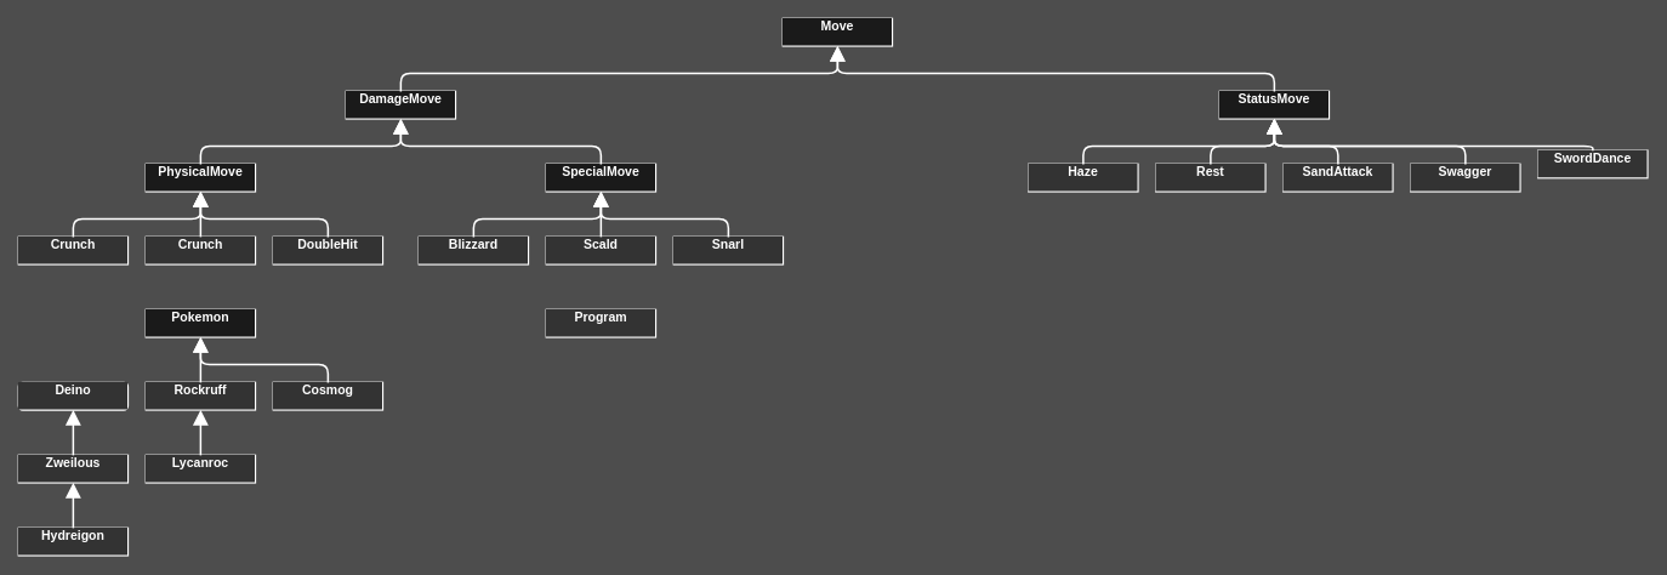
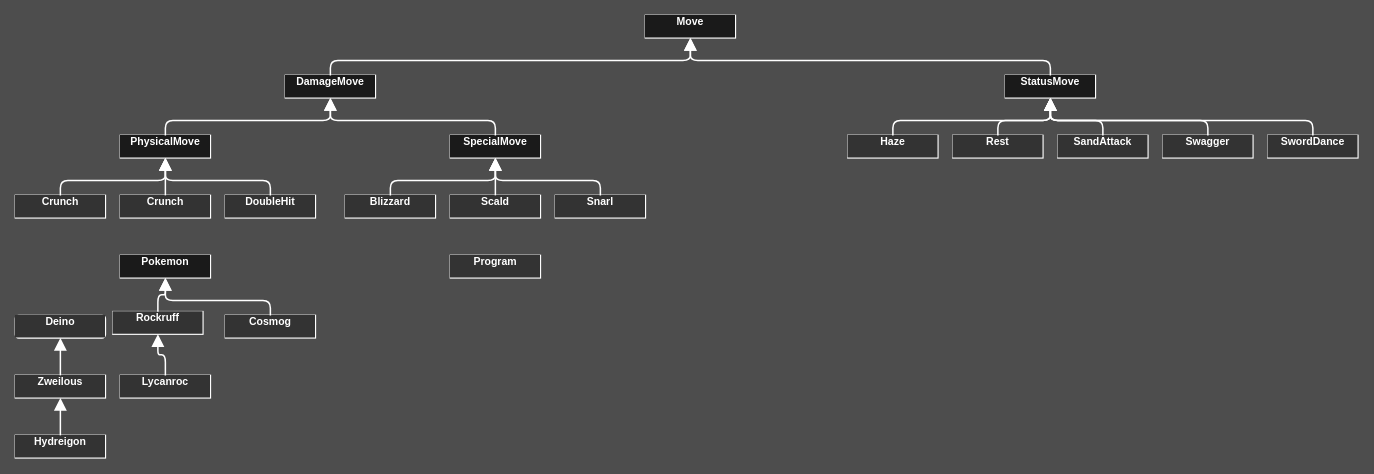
  <mxCell id="0" />
  <mxCell id="1" parent="0" />
- <mxCell id="2" value="SwordDance" style="verticalAlign=middle;align=center;overflow=fill;fontSize=14;fontFamily=Helvetica;html=1;rounded=0;shadow=0;comic=0;labelBackgroundColor=#333333;strokeWidth=2;fontStyle=1;labelPosition=center;verticalLabelPosition=middle;fontColor=#FFFFFF;sketch=0;strokeColor=#FFFFFF;" parent="1" vertex="1"><mxGeometry x="1690" y="165" width="120" height="30" as="geometry" /></mxCell>
+ <mxCell id="2" value="SwordDance" style="verticalAlign=middle;align=center;overflow=fill;fontSize=14;fontFamily=Helvetica;html=1;rounded=0;shadow=0;comic=0;labelBackgroundColor=#333333;strokeWidth=2;fontStyle=1;labelPosition=center;verticalLabelPosition=middle;fontColor=#FFFFFF;sketch=0;strokeColor=#FFFFFF;" parent="1" vertex="1"><mxGeometry x="1690" y="180" width="120" height="30" as="geometry" /></mxCell>
  <mxCell id="3" value="Swagger" style="verticalAlign=middle;align=center;overflow=fill;fontSize=14;fontFamily=Helvetica;html=1;rounded=0;shadow=0;comic=0;labelBackgroundColor=#333333;strokeWidth=2;fontStyle=1;labelPosition=center;verticalLabelPosition=middle;fontColor=#FFFFFF;sketch=0;strokeColor=#FFFFFF;" parent="1" vertex="1"><mxGeometry x="1550" y="180" width="120" height="30" as="geometry" /></mxCell>
  <mxCell id="4" value="DoubleHit" style="verticalAlign=middle;align=center;overflow=fill;fontSize=14;fontFamily=Helvetica;html=1;rounded=0;shadow=0;comic=0;labelBackgroundColor=#333333;strokeWidth=2;fontStyle=1;labelPosition=center;verticalLabelPosition=middle;fontColor=#FFFFFF;sketch=0;strokeColor=#FFFFFF;" parent="1" vertex="1"><mxGeometry x="300" y="260" width="120" height="30" as="geometry" /></mxCell>
  <mxCell id="5" value="&lt;div&gt;Blizzard&lt;/div&gt;&lt;div&gt;&lt;br&gt;&lt;/div&gt;" style="verticalAlign=middle;align=center;overflow=fill;fontSize=14;fontFamily=Helvetica;html=1;rounded=0;shadow=0;comic=0;labelBackgroundColor=#333333;strokeWidth=2;fontStyle=1;labelPosition=center;verticalLabelPosition=middle;fontColor=#FFFFFF;sketch=0;strokeColor=#FFFFFF;" parent="1" vertex="1"><mxGeometry x="460" y="260" width="120" height="30" as="geometry" /></mxCell>
  <mxCell id="6" value="&lt;div&gt;DamageMove&lt;/div&gt;&lt;div&gt;&lt;br&gt;&lt;/div&gt;" style="verticalAlign=middle;align=center;overflow=fill;fontSize=14;fontFamily=Helvetica;html=1;rounded=0;shadow=0;comic=0;labelBackgroundColor=#1A1A1A;strokeWidth=2;fontStyle=1;labelPosition=center;verticalLabelPosition=middle;fontColor=#FFFFFF;sketch=0;strokeColor=#FFFFFF;" parent="1" vertex="1"><mxGeometry width="120" height="30" as="geometry" x="380" y="100" /></mxCell>
  <mxCell id="7" value="&lt;div&gt;SandAttack&lt;/div&gt;&lt;div&gt;&lt;br&gt;&lt;/div&gt;" style="verticalAlign=middle;align=center;overflow=fill;fontSize=14;fontFamily=Helvetica;html=1;rounded=0;shadow=0;comic=0;labelBackgroundColor=#333333;strokeWidth=2;fontStyle=1;labelPosition=center;verticalLabelPosition=middle;fontColor=#FFFFFF;sketch=0;strokeColor=#FFFFFF;" parent="1" vertex="1"><mxGeometry x="1410" y="180" width="120" height="30" as="geometry" /></mxCell>
  <mxCell id="8" value="Snarl" style="verticalAlign=middle;align=center;overflow=fill;fontSize=14;fontFamily=Helvetica;html=1;rounded=0;shadow=0;comic=0;labelBackgroundColor=#333333;strokeWidth=2;fontStyle=1;labelPosition=center;verticalLabelPosition=middle;fontColor=#FFFFFF;sketch=0;strokeColor=#FFFFFF;" parent="1" vertex="1"><mxGeometry x="740" y="260" width="120" height="30" as="geometry" /></mxCell>
  <mxCell id="9" value="Cosmog" style="verticalAlign=middle;align=center;overflow=fill;fontSize=14;fontFamily=Helvetica;html=1;rounded=0;shadow=0;comic=0;labelBackgroundColor=#333333;strokeWidth=2;fontStyle=1;labelPosition=center;verticalLabelPosition=middle;fontColor=#FFFFFF;sketch=0;strokeColor=#FFFFFF;" parent="1" vertex="1"><mxGeometry x="300" y="420" width="120" height="30" as="geometry" /></mxCell>
  <mxCell id="10" value="Lycanroc" style="verticalAlign=middle;align=center;overflow=fill;fontSize=14;fontFamily=Helvetica;html=1;rounded=0;shadow=0;comic=0;labelBackgroundColor=#333333;strokeWidth=2;fontStyle=1;labelPosition=center;verticalLabelPosition=middle;fontColor=#FFFFFF;sketch=0;strokeColor=#FFFFFF;" parent="1" vertex="1"><mxGeometry x="160" y="500" width="120" height="30" as="geometry" /></mxCell>
  <mxCell id="11" value="Hydreigon" style="verticalAlign=middle;align=center;overflow=fill;fontSize=14;fontFamily=Helvetica;html=1;rounded=0;shadow=0;comic=0;labelBackgroundColor=#333333;strokeWidth=2;fontStyle=1;labelPosition=center;verticalLabelPosition=middle;fontColor=#FFFFFF;sketch=0;strokeColor=#FFFFFF;" parent="1" vertex="1"><mxGeometry x="20" y="580" width="120" height="30" as="geometry" /></mxCell>
  <mxCell id="12" value="&lt;div style=&quot;font-size: 14px;&quot;&gt;Move&lt;/div&gt;" style="verticalAlign=middle;align=center;overflow=fill;fontSize=14;fontFamily=Helvetica;html=1;rounded=0;shadow=0;comic=0;labelBackgroundColor=#1A1A1A;strokeWidth=2;fontStyle=1;labelPosition=center;verticalLabelPosition=middle;fontColor=#FFFFFF;sketch=0;strokeColor=#FFFFFF;horizontal=1;" parent="1" vertex="1"><mxGeometry x="860" y="20" width="120" height="30" as="geometry" /></mxCell>
  <mxCell id="13" value="Scald" style="verticalAlign=middle;align=center;overflow=fill;fontSize=14;fontFamily=Helvetica;html=1;rounded=0;shadow=0;comic=0;labelBackgroundColor=#333333;strokeWidth=2;fontStyle=1;labelPosition=center;verticalLabelPosition=middle;fontColor=#FFFFFF;sketch=0;strokeColor=#FFFFFF;" parent="1" vertex="1"><mxGeometry x="600" y="260" width="120" height="30" as="geometry" /></mxCell>
  <mxCell id="14" value="&lt;div&gt;PhysicalMove&lt;/div&gt;&lt;div&gt;&lt;br&gt;&lt;/div&gt;&lt;div&gt;&lt;br&gt;&lt;/div&gt;" style="verticalAlign=middle;align=center;overflow=fill;fontSize=14;fontFamily=Helvetica;html=1;rounded=0;shadow=0;comic=0;labelBackgroundColor=#1A1A1A;strokeWidth=2;fontStyle=1;labelPosition=center;verticalLabelPosition=middle;fontColor=#FFFFFF;sketch=0;strokeColor=#FFFFFF;" parent="1" vertex="1"><mxGeometry x="160" y="180" width="120" height="30" as="geometry" /></mxCell>
  <mxCell id="15" value="Zweilous" style="verticalAlign=middle;align=center;overflow=fill;fontSize=14;fontFamily=Helvetica;html=1;rounded=0;shadow=0;comic=0;labelBackgroundColor=#333333;strokeWidth=2;fontStyle=1;labelPosition=center;verticalLabelPosition=middle;fontColor=#FFFFFF;sketch=0;strokeColor=#FFFFFF;" parent="1" vertex="1"><mxGeometry x="20" y="500" width="120" height="30" as="geometry" /></mxCell>
  <mxCell id="16" value="&lt;div&gt;Crunch&lt;/div&gt;" style="verticalAlign=middle;align=center;overflow=fill;fontSize=14;fontFamily=Helvetica;html=1;rounded=0;shadow=0;comic=0;labelBackgroundColor=#333333;strokeWidth=2;fontStyle=1;labelPosition=center;verticalLabelPosition=middle;fontColor=#FFFFFF;sketch=0;strokeColor=#FFFFFF;" parent="1" vertex="1"><mxGeometry x="160" y="260" width="120" height="30" as="geometry" /></mxCell>
  <mxCell id="17" value="&lt;div&gt;Pokemon&lt;/div&gt;" style="verticalAlign=middle;align=center;overflow=fill;fontSize=14;fontFamily=Helvetica;html=1;rounded=0;shadow=0;comic=0;labelBackgroundColor=#1A1A1A;strokeWidth=2;fontStyle=1;labelPosition=center;verticalLabelPosition=middle;fontColor=#FFFFFF;sketch=0;strokeColor=#FFFFFF;" parent="1" vertex="1"><mxGeometry x="160" y="340" width="120" height="30" as="geometry" /></mxCell>
  <mxCell id="18" value="&lt;div&gt;Program&lt;/div&gt;" style="verticalAlign=middle;align=center;overflow=fill;fontSize=14;fontFamily=Helvetica;html=1;rounded=0;shadow=0;comic=0;labelBackgroundColor=#333333;strokeWidth=2;fontStyle=1;labelPosition=center;verticalLabelPosition=middle;fontColor=#FFFFFF;sketch=0;strokeColor=#FFFFFF;" parent="1" vertex="1"><mxGeometry x="600" y="340" width="120" height="30" as="geometry" /></mxCell>
- <mxCell id="19" value="Rockruff" style="verticalAlign=middle;align=center;overflow=fill;fontSize=14;fontFamily=Helvetica;html=1;rounded=0;shadow=0;comic=0;labelBackgroundColor=#333333;strokeWidth=2;fontStyle=1;labelPosition=center;verticalLabelPosition=middle;fontColor=#FFFFFF;sketch=0;strokeColor=#FFFFFF;" parent="1" vertex="1"><mxGeometry x="160" y="420" width="120" height="30" as="geometry" /></mxCell>
+ <mxCell id="19" value="Rockruff" style="verticalAlign=middle;align=center;overflow=fill;fontSize=14;fontFamily=Helvetica;html=1;rounded=0;shadow=0;comic=0;labelBackgroundColor=#333333;strokeWidth=2;fontStyle=1;labelPosition=center;verticalLabelPosition=middle;fontColor=#FFFFFF;sketch=0;strokeColor=#FFFFFF;" parent="1" vertex="1"><mxGeometry x="150" y="415" width="120" height="30" as="geometry" /></mxCell>
  <mxCell id="20" value="&lt;div&gt;SpecialMove&lt;/div&gt;&lt;div&gt;&lt;br&gt;&lt;/div&gt;" style="verticalAlign=middle;align=center;overflow=fill;fontSize=14;fontFamily=Helvetica;html=1;rounded=0;shadow=0;comic=0;labelBackgroundColor=#1A1A1A;strokeWidth=2;fontStyle=1;labelPosition=center;verticalLabelPosition=middle;fontColor=#FFFFFF;sketch=0;strokeColor=#FFFFFF;" parent="1" vertex="1"><mxGeometry x="600" y="180" width="120" height="30" as="geometry" /></mxCell>
  <mxCell id="21" value="StatusMove" style="verticalAlign=middle;align=center;overflow=fill;fontSize=14;fontFamily=Helvetica;html=1;rounded=0;shadow=0;comic=0;labelBackgroundColor=#1A1A1A;strokeWidth=2;fontStyle=1;labelPosition=center;verticalLabelPosition=middle;fontColor=#FFFFFF;sketch=0;strokeColor=#FFFFFF;" parent="1" vertex="1"><mxGeometry x="1340" width="120" height="30" as="geometry" y="100" /></mxCell>
  <mxCell id="22" value="Deino" style="verticalAlign=middle;align=center;overflow=fill;fontSize=14;fontFamily=Helvetica;html=1;shadow=0;comic=0;labelBackgroundColor=#333333;strokeWidth=2;fontStyle=1;labelPosition=center;verticalLabelPosition=middle;fontColor=#FFFFFF;sketch=0;strokeColor=#FFFFFF;rounded=1;" parent="1" vertex="1"><mxGeometry x="20" y="420" width="120" height="30" as="geometry" /></mxCell>
  <mxCell id="23" value="Haze" style="verticalAlign=middle;align=center;overflow=fill;fontSize=14;fontFamily=Helvetica;html=1;rounded=0;shadow=0;comic=0;labelBackgroundColor=#333333;strokeWidth=2;fontStyle=1;labelPosition=center;verticalLabelPosition=middle;fontColor=#FFFFFF;sketch=0;strokeColor=#FFFFFF;" parent="1" vertex="1"><mxGeometry x="1130" y="180" width="120" height="30" as="geometry" /></mxCell>
  <mxCell id="24" value="Rest" style="verticalAlign=middle;align=center;overflow=fill;fontSize=14;fontFamily=Helvetica;html=1;rounded=0;shadow=0;comic=0;labelBackgroundColor=#333333;strokeWidth=2;fontStyle=1;labelPosition=center;verticalLabelPosition=middle;fontColor=#FFFFFF;sketch=0;strokeColor=#FFFFFF;" parent="1" vertex="1"><mxGeometry x="1270" y="180" width="120" height="30" as="geometry" /></mxCell>
  <mxCell id="25" value="" style="html=1;rounded=1;edgeStyle=orthogonalEdgeStyle;dashed=0;startArrow=none;endArrow=block;endSize=12;strokeColor=#FFFFFF;exitX=0.500;exitY=0.002;exitDx=0;exitDy=0;entryX=0.500;entryY=1.002;entryDx=0;entryDy=0;fontStyle=1;align=center;verticalAlign=middle;labelPosition=center;verticalLabelPosition=middle;labelBackgroundColor=#333333;fontColor=#FFFFFF;sketch=0;strokeWidth=2;" parent="1" source="2" target="21" edge="1"><mxGeometry width="50" height="50" relative="1" as="geometry"><Array as="points"><mxPoint x="1750" y="160" /><mxPoint x="1400" y="160" /></Array></mxGeometry></mxCell>
  <mxCell id="26" value="" style="html=1;rounded=1;edgeStyle=orthogonalEdgeStyle;dashed=0;startArrow=none;endArrow=block;endSize=12;strokeColor=#FFFFFF;exitX=0.500;exitY=0.002;exitDx=0;exitDy=0;entryX=0.500;entryY=1.002;entryDx=0;entryDy=0;fontStyle=1;align=center;verticalAlign=middle;labelPosition=center;verticalLabelPosition=middle;labelBackgroundColor=#333333;fontColor=#FFFFFF;sketch=0;strokeWidth=2;" parent="1" source="3" target="21" edge="1"><mxGeometry width="50" height="50" relative="1" as="geometry"><Array as="points"><mxPoint x="1610" y="160" /><mxPoint x="1400" y="160" /></Array></mxGeometry></mxCell>
  <mxCell id="27" value="" style="html=1;rounded=1;edgeStyle=orthogonalEdgeStyle;dashed=0;startArrow=none;endArrow=block;endSize=12;strokeColor=#FFFFFF;exitX=0.500;exitY=0.002;exitDx=0;exitDy=0;entryX=0.500;entryY=1.002;entryDx=0;entryDy=0;fontStyle=1;align=center;verticalAlign=middle;labelPosition=center;verticalLabelPosition=middle;labelBackgroundColor=#333333;fontColor=#FFFFFF;sketch=0;strokeWidth=2;" parent="1" source="4" target="14" edge="1"><mxGeometry width="50" height="50" relative="1" as="geometry"><Array as="points"><mxPoint x="360" y="240" /><mxPoint x="220" y="240" /></Array></mxGeometry></mxCell>
  <mxCell id="28" value="" style="html=1;rounded=1;edgeStyle=orthogonalEdgeStyle;dashed=0;startArrow=none;endArrow=block;endSize=12;strokeColor=#FFFFFF;exitX=0.500;exitY=0.002;exitDx=0;exitDy=0;entryX=0.500;entryY=1.002;entryDx=0;entryDy=0;fontStyle=1;align=center;verticalAlign=middle;labelPosition=center;verticalLabelPosition=middle;labelBackgroundColor=#333333;fontColor=#FFFFFF;sketch=0;strokeWidth=2;" parent="1" source="5" target="20" edge="1"><mxGeometry width="50" height="50" relative="1" as="geometry"><Array as="points"><mxPoint x="520" y="240" /><mxPoint x="660" y="240" /></Array></mxGeometry></mxCell>
  <mxCell id="29" value="" style="html=1;rounded=1;edgeStyle=orthogonalEdgeStyle;dashed=0;startArrow=none;endArrow=block;endSize=12;strokeColor=#FFFFFF;exitX=0.500;exitY=0.002;exitDx=0;exitDy=0;entryX=0.500;entryY=1.002;entryDx=0;entryDy=0;fontStyle=1;align=center;verticalAlign=middle;labelPosition=center;verticalLabelPosition=middle;labelBackgroundColor=#333333;fontColor=#FFFFFF;sketch=0;strokeWidth=2;" parent="1" source="6" target="12" edge="1"><mxGeometry width="50" height="50" relative="1" as="geometry"><Array as="points"><mxPoint x="440" y="80" /><mxPoint x="920" y="80" /></Array></mxGeometry></mxCell>
  <mxCell id="30" value="" style="html=1;rounded=1;edgeStyle=orthogonalEdgeStyle;dashed=0;startArrow=none;endArrow=block;endSize=12;strokeColor=#FFFFFF;exitX=0.500;exitY=0.002;exitDx=0;exitDy=0;entryX=0.500;entryY=1.002;entryDx=0;entryDy=0;fontStyle=1;align=center;verticalAlign=middle;labelPosition=center;verticalLabelPosition=middle;labelBackgroundColor=#333333;fontColor=#FFFFFF;sketch=0;strokeWidth=2;" parent="1" source="7" target="21" edge="1"><mxGeometry width="50" height="50" relative="1" as="geometry"><Array as="points"><mxPoint x="1470" y="160" /><mxPoint x="1400" y="160" /></Array></mxGeometry></mxCell>
  <mxCell id="31" value="" style="html=1;rounded=1;edgeStyle=orthogonalEdgeStyle;dashed=0;startArrow=none;endArrow=block;endSize=12;strokeColor=#FFFFFF;exitX=0.500;exitY=0.002;exitDx=0;exitDy=0;entryX=0.500;entryY=1.002;entryDx=0;entryDy=0;fontStyle=1;align=center;verticalAlign=middle;labelPosition=center;verticalLabelPosition=middle;labelBackgroundColor=#333333;fontColor=#FFFFFF;sketch=0;strokeWidth=2;" parent="1" source="8" target="20" edge="1"><mxGeometry width="50" height="50" relative="1" as="geometry"><Array as="points"><mxPoint x="800" y="240" /><mxPoint x="660" y="240" /></Array></mxGeometry></mxCell>
  <mxCell id="32" value="" style="html=1;rounded=1;edgeStyle=orthogonalEdgeStyle;dashed=0;startArrow=none;endArrow=block;endSize=12;strokeColor=#FFFFFF;exitX=0.500;exitY=0.002;exitDx=0;exitDy=0;entryX=0.500;entryY=1.002;entryDx=0;entryDy=0;fontStyle=1;align=center;verticalAlign=middle;labelPosition=center;verticalLabelPosition=middle;labelBackgroundColor=#333333;fontColor=#FFFFFF;sketch=0;strokeWidth=2;" parent="1" source="9" target="17" edge="1"><mxGeometry width="50" height="50" relative="1" as="geometry"><Array as="points"><mxPoint x="360" y="400" /><mxPoint x="220" y="400" /></Array></mxGeometry></mxCell>
  <mxCell id="33" value="" style="html=1;rounded=1;edgeStyle=orthogonalEdgeStyle;dashed=0;startArrow=none;endArrow=block;endSize=12;strokeColor=#FFFFFF;exitX=0.500;exitY=0.002;exitDx=0;exitDy=0;entryX=0.500;entryY=1.002;entryDx=0;entryDy=0;fontStyle=1;align=center;verticalAlign=middle;labelPosition=center;verticalLabelPosition=middle;labelBackgroundColor=#333333;fontColor=#FFFFFF;sketch=0;strokeWidth=2;" parent="1" source="10" target="19" edge="1"><mxGeometry width="50" height="50" relative="1" as="geometry"><Array as="points" /></mxGeometry></mxCell>
  <mxCell id="34" value="" style="html=1;rounded=1;edgeStyle=orthogonalEdgeStyle;dashed=0;startArrow=none;endArrow=block;endSize=12;strokeColor=#FFFFFF;exitX=0.500;exitY=0.002;exitDx=0;exitDy=0;entryX=0.500;entryY=1.002;entryDx=0;entryDy=0;fontStyle=1;align=center;verticalAlign=middle;labelPosition=center;verticalLabelPosition=middle;labelBackgroundColor=#333333;fontColor=#FFFFFF;sketch=0;strokeWidth=2;" parent="1" source="11" target="15" edge="1"><mxGeometry width="50" height="50" relative="1" as="geometry"><Array as="points" /></mxGeometry></mxCell>
  <mxCell id="35" value="" style="html=1;rounded=1;edgeStyle=orthogonalEdgeStyle;dashed=0;startArrow=none;endArrow=block;endSize=12;strokeColor=#FFFFFF;exitX=0.500;exitY=0.002;exitDx=0;exitDy=0;entryX=0.500;entryY=1.002;entryDx=0;entryDy=0;fontStyle=1;align=center;verticalAlign=middle;labelPosition=center;verticalLabelPosition=middle;labelBackgroundColor=#333333;fontColor=#FFFFFF;sketch=0;strokeWidth=2;" parent="1" source="13" target="20" edge="1"><mxGeometry width="50" height="50" relative="1" as="geometry"><Array as="points"><mxPoint x="660" y="240" /><mxPoint x="660" y="240" /></Array></mxGeometry></mxCell>
  <mxCell id="36" value="" style="html=1;rounded=1;edgeStyle=orthogonalEdgeStyle;dashed=0;startArrow=none;endArrow=block;endSize=12;strokeColor=#FFFFFF;exitX=0.500;exitY=0.002;exitDx=0;exitDy=0;entryX=0.500;entryY=1.002;entryDx=0;entryDy=0;fontStyle=1;align=center;verticalAlign=middle;labelPosition=center;verticalLabelPosition=middle;labelBackgroundColor=#333333;fontColor=#FFFFFF;sketch=0;strokeWidth=2;" parent="1" source="14" target="6" edge="1"><mxGeometry width="50" height="50" relative="1" as="geometry"><Array as="points"><mxPoint x="220" y="160" /><mxPoint x="440" y="160" /></Array></mxGeometry></mxCell>
  <mxCell id="37" value="" style="html=1;rounded=1;edgeStyle=orthogonalEdgeStyle;dashed=0;startArrow=none;endArrow=block;endSize=12;strokeColor=#FFFFFF;exitX=0.500;exitY=0.002;exitDx=0;exitDy=0;entryX=0.500;entryY=1.002;entryDx=0;entryDy=0;fontStyle=1;align=center;verticalAlign=middle;labelPosition=center;verticalLabelPosition=middle;labelBackgroundColor=#333333;fontColor=#FFFFFF;sketch=0;strokeWidth=2;" parent="1" source="15" target="22" edge="1"><mxGeometry width="50" height="50" relative="1" as="geometry"><Array as="points" /></mxGeometry></mxCell>
  <mxCell id="38" value="" style="html=1;rounded=1;edgeStyle=orthogonalEdgeStyle;dashed=0;startArrow=none;endArrow=block;endSize=12;strokeColor=#FFFFFF;exitX=0.500;exitY=0.002;exitDx=0;exitDy=0;entryX=0.500;entryY=1.002;entryDx=0;entryDy=0;fontStyle=1;align=center;verticalAlign=middle;labelPosition=center;verticalLabelPosition=middle;labelBackgroundColor=#333333;fontColor=#FFFFFF;sketch=0;strokeWidth=2;" parent="1" source="16" target="14" edge="1"><mxGeometry width="50" height="50" relative="1" as="geometry"><Array as="points"><mxPoint x="220" y="210" /></Array></mxGeometry></mxCell>
  <mxCell id="39" value="" style="html=1;rounded=1;edgeStyle=orthogonalEdgeStyle;dashed=0;startArrow=none;endArrow=block;endSize=12;strokeColor=#FFFFFF;exitX=0.500;exitY=0.002;exitDx=0;exitDy=0;entryX=0.500;entryY=1.002;entryDx=0;entryDy=0;fontStyle=1;align=center;verticalAlign=middle;labelPosition=center;verticalLabelPosition=middle;labelBackgroundColor=#333333;fontColor=#FFFFFF;sketch=0;strokeWidth=2;" parent="1" source="19" target="17" edge="1"><mxGeometry width="50" height="50" relative="1" as="geometry"><Array as="points" /></mxGeometry></mxCell>
  <mxCell id="40" value="" style="html=1;rounded=1;edgeStyle=orthogonalEdgeStyle;dashed=0;startArrow=none;endArrow=block;endSize=12;strokeColor=#FFFFFF;exitX=0.500;exitY=0.002;exitDx=0;exitDy=0;entryX=0.500;entryY=1.002;entryDx=0;entryDy=0;fontStyle=1;align=center;verticalAlign=middle;labelPosition=center;verticalLabelPosition=middle;labelBackgroundColor=#333333;fontColor=#FFFFFF;sketch=0;strokeWidth=2;" parent="1" source="20" target="6" edge="1"><mxGeometry width="50" height="50" relative="1" as="geometry"><Array as="points"><mxPoint x="660" y="160" /><mxPoint x="440" y="160" /></Array></mxGeometry></mxCell>
  <mxCell id="41" value="" style="html=1;rounded=1;edgeStyle=orthogonalEdgeStyle;dashed=0;startArrow=none;endArrow=block;endSize=12;strokeColor=#FFFFFF;exitX=0.500;exitY=0.002;exitDx=0;exitDy=0;entryX=0.500;entryY=1.002;entryDx=0;entryDy=0;fontStyle=1;align=center;verticalAlign=middle;labelPosition=center;verticalLabelPosition=middle;labelBackgroundColor=#333333;fontColor=#FFFFFF;sketch=0;strokeWidth=2;" parent="1" source="21" target="12" edge="1"><mxGeometry width="50" height="50" relative="1" as="geometry"><Array as="points"><mxPoint x="1400" y="80" /><mxPoint x="920" y="80" /></Array></mxGeometry></mxCell>
  <mxCell id="42" value="" style="html=1;rounded=1;edgeStyle=orthogonalEdgeStyle;dashed=0;startArrow=none;endArrow=block;endSize=12;strokeColor=#FFFFFF;exitX=0.500;exitY=0.002;exitDx=0;exitDy=0;entryX=0.500;entryY=1.002;entryDx=0;entryDy=0;fontStyle=1;align=center;verticalAlign=middle;labelPosition=center;verticalLabelPosition=middle;labelBackgroundColor=#333333;fontColor=#FFFFFF;sketch=0;strokeWidth=2;" parent="1" source="23" target="21" edge="1"><mxGeometry width="50" height="50" relative="1" as="geometry"><Array as="points"><mxPoint x="1190" y="160" /><mxPoint x="1400" y="160" /></Array></mxGeometry></mxCell>
  <mxCell id="43" value="" style="html=1;rounded=1;edgeStyle=orthogonalEdgeStyle;dashed=0;startArrow=none;endArrow=block;endSize=12;strokeColor=#FFFFFF;exitX=0.500;exitY=0.002;exitDx=0;exitDy=0;entryX=0.500;entryY=1.002;entryDx=0;entryDy=0;fontStyle=1;align=center;verticalAlign=middle;labelPosition=center;verticalLabelPosition=middle;labelBackgroundColor=#333333;fontColor=#FFFFFF;sketch=0;strokeWidth=2;" parent="1" source="24" target="21" edge="1"><mxGeometry width="50" height="50" relative="1" as="geometry"><Array as="points"><mxPoint x="1330" y="160" /><mxPoint x="1400" y="160" /></Array></mxGeometry></mxCell>
  <mxCell id="44" value="&lt;div&gt;Crunch&lt;/div&gt;" style="verticalAlign=middle;align=center;overflow=fill;fontSize=14;fontFamily=Helvetica;html=1;rounded=0;shadow=0;comic=0;labelBackgroundColor=#333333;strokeWidth=2;fontStyle=1;labelPosition=center;verticalLabelPosition=middle;fontColor=#FFFFFF;sketch=0;strokeColor=#FFFFFF;" vertex="1" parent="1"><mxGeometry x="20" y="260" width="120" height="30" as="geometry" /></mxCell>
  <mxCell id="45" value="" style="html=1;rounded=1;edgeStyle=orthogonalEdgeStyle;dashed=0;startArrow=none;endArrow=block;endSize=12;strokeColor=#FFFFFF;exitX=0.5;exitY=0;exitDx=0;exitDy=0;entryX=0.5;entryY=1;entryDx=0;entryDy=0;fontStyle=1;align=center;verticalAlign=middle;labelPosition=center;verticalLabelPosition=middle;labelBackgroundColor=#333333;fontColor=#FFFFFF;sketch=0;strokeWidth=2;" edge="1" parent="1" source="44" target="14"><mxGeometry width="50" height="50" relative="1" as="geometry"><Array as="points"><mxPoint x="80" y="240" /><mxPoint x="220" y="240" /></Array><mxPoint x="383" y="260" as="sourcePoint" /><mxPoint x="210" y="220" as="targetPoint" /></mxGeometry></mxCell>
